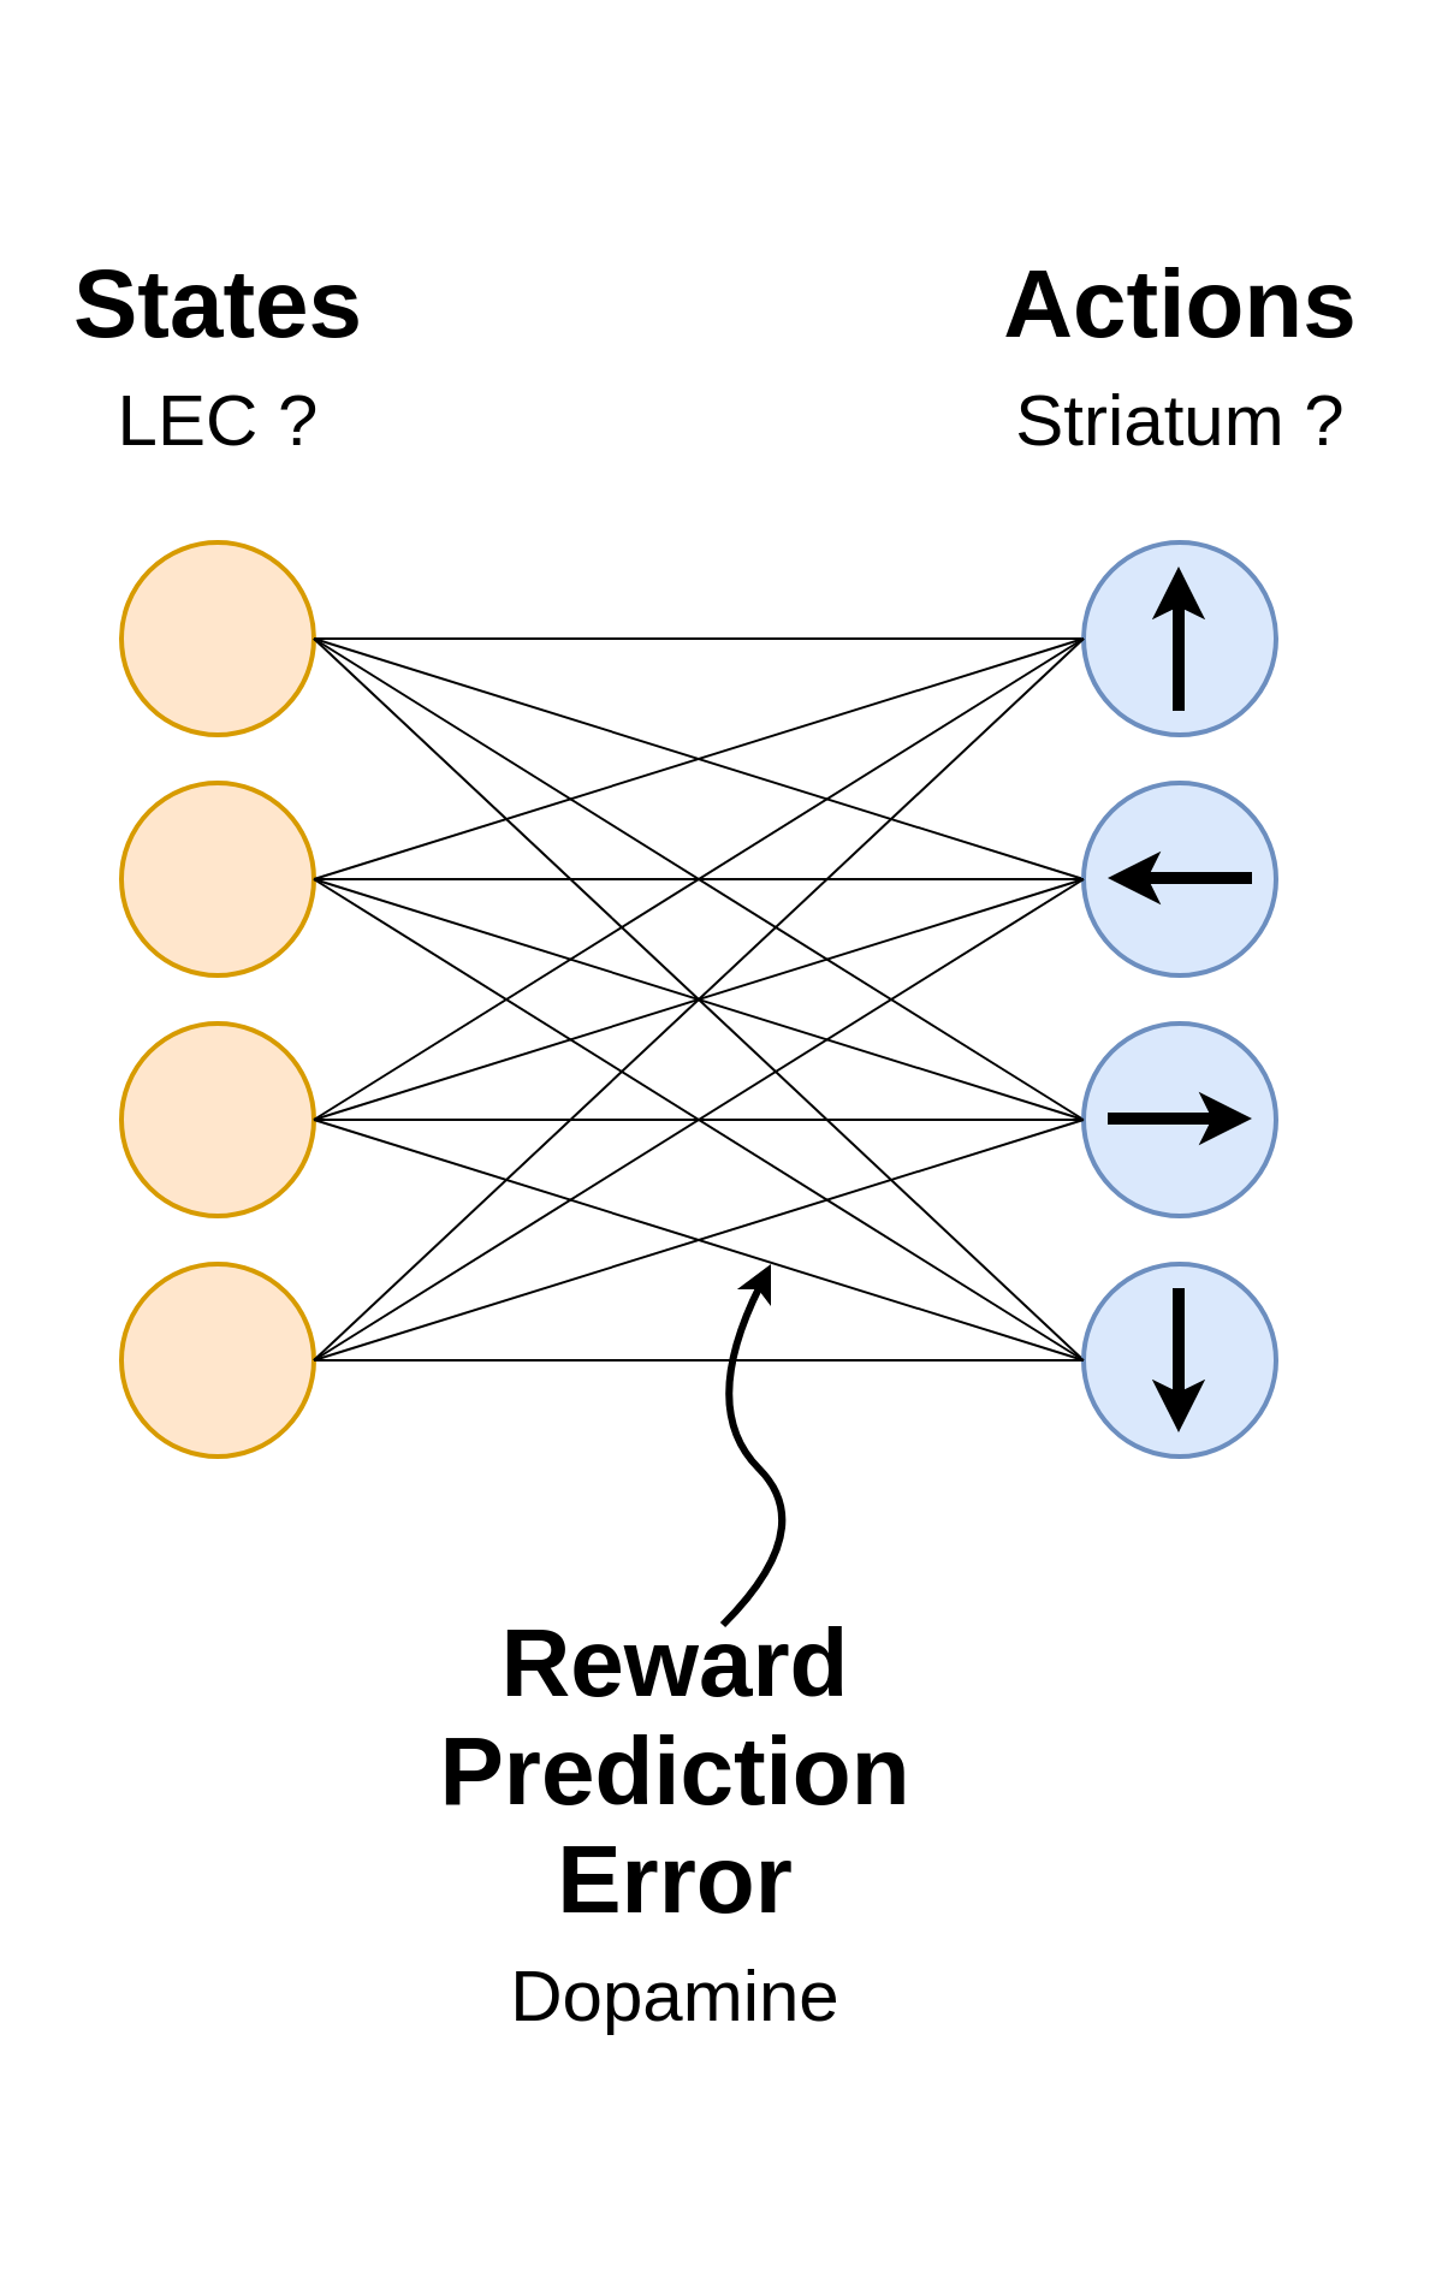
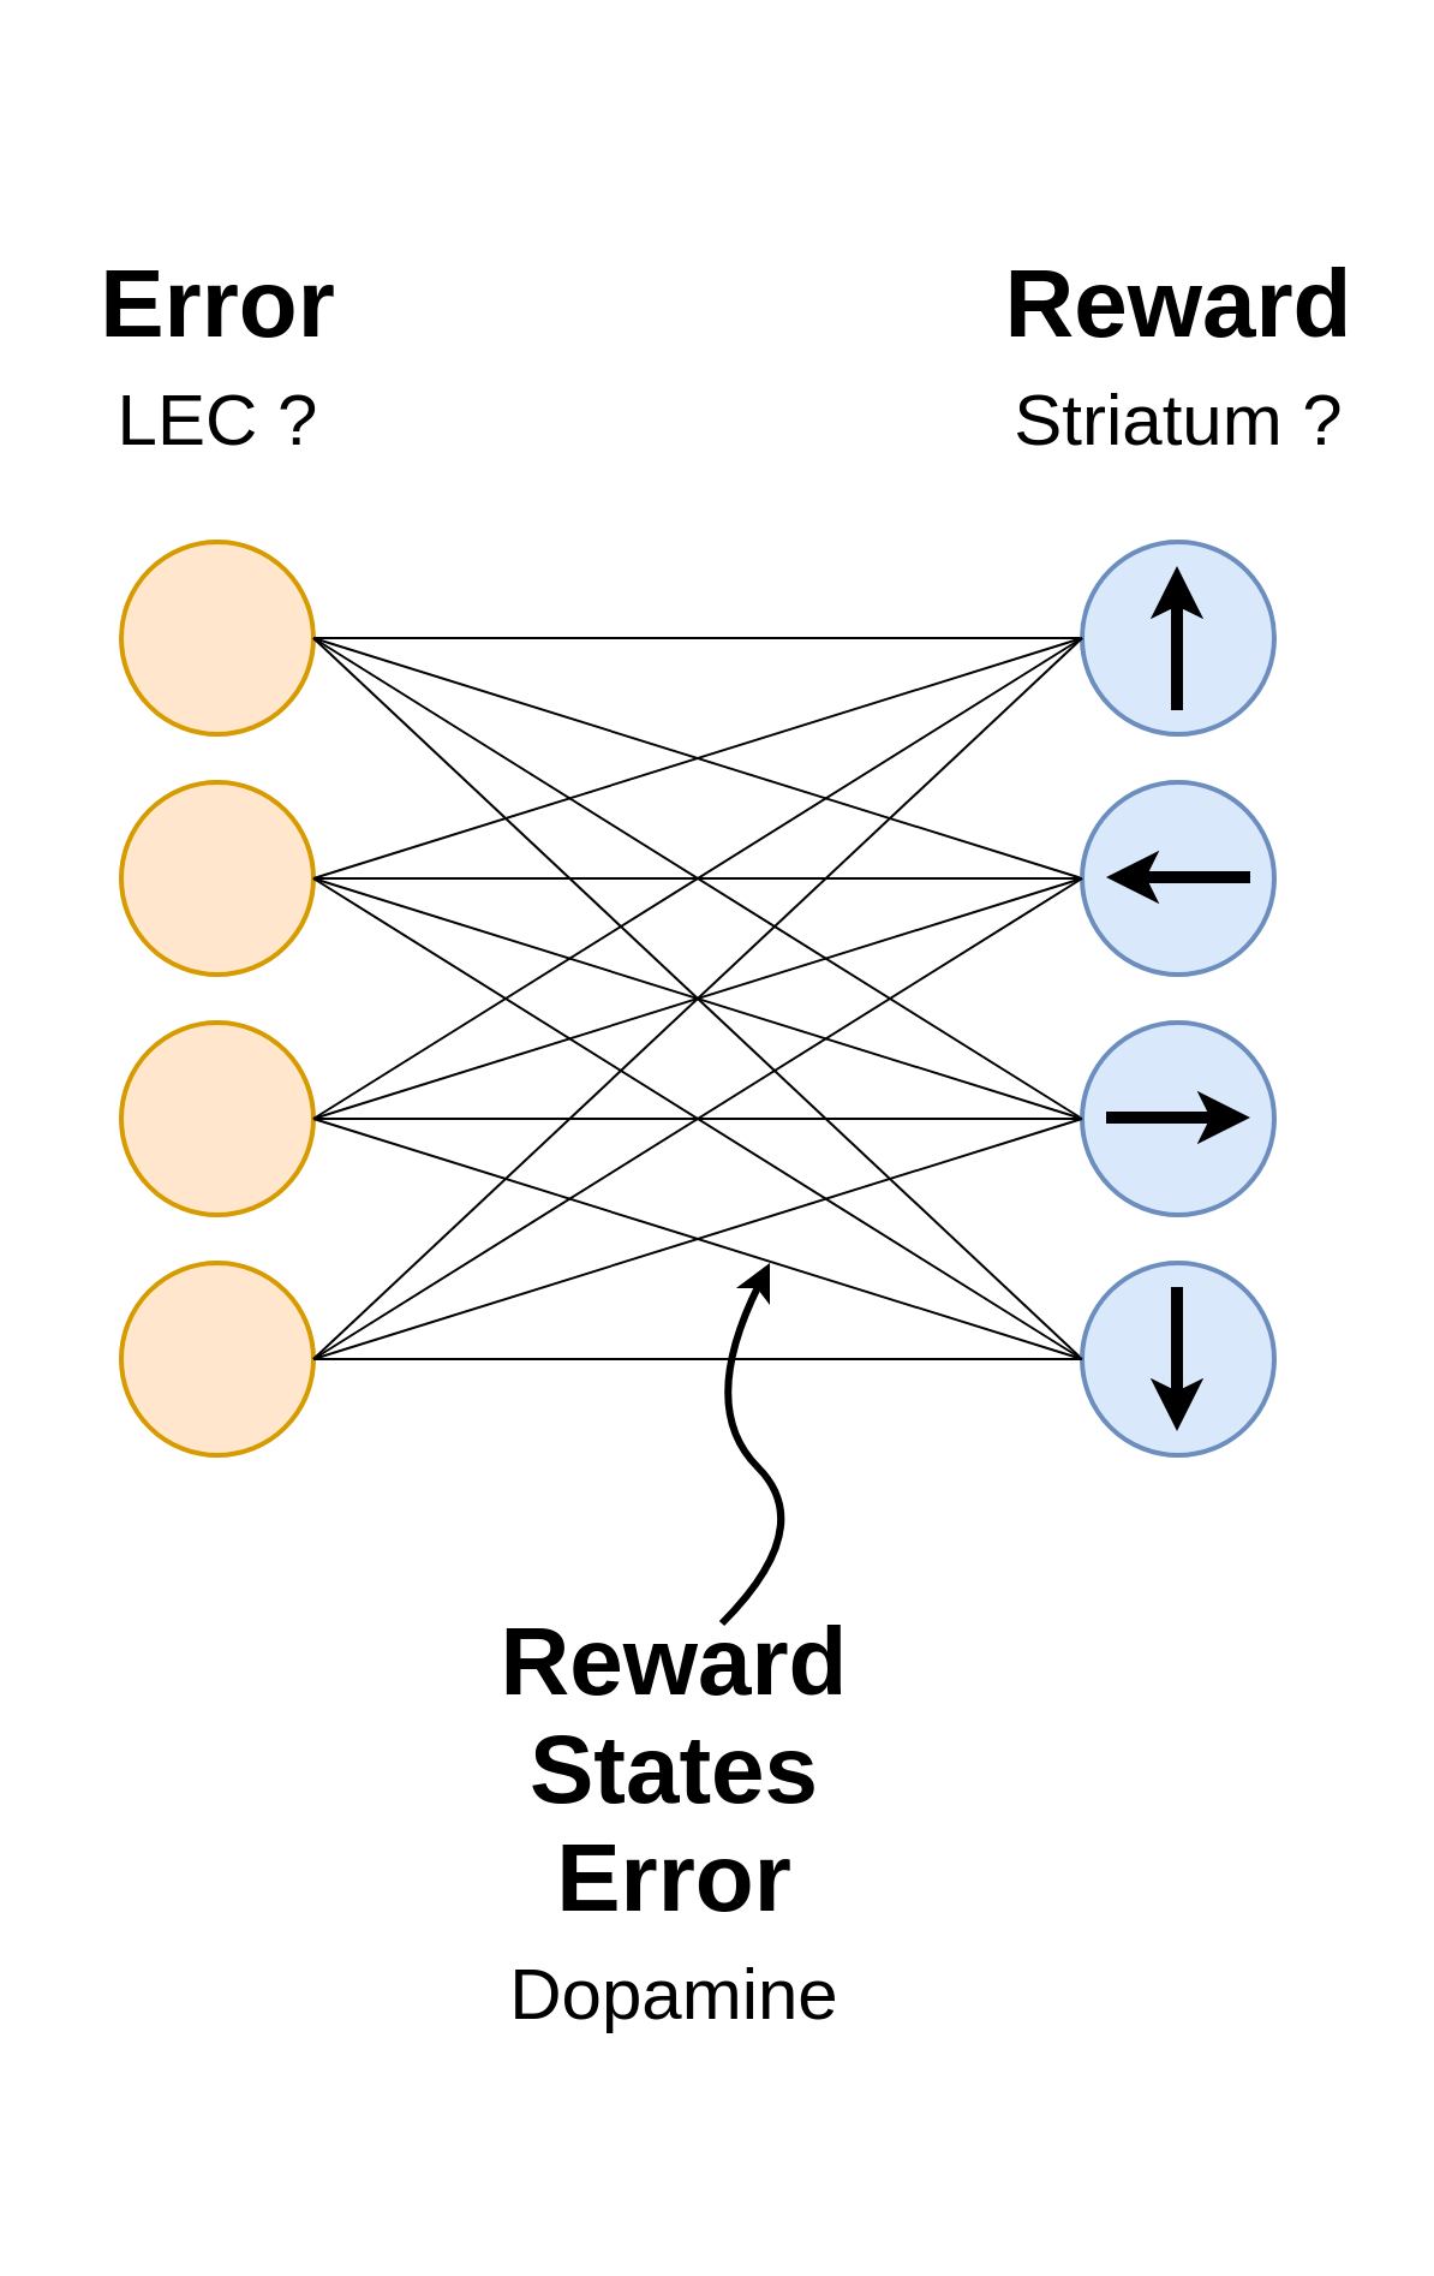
  <mxCell id="0" />
  <mxCell id="1" parent="0" />
  <mxCell id="2" value="" style="group" vertex="1" connectable="0" parent="1"><mxGeometry x="50" y="225" width="80" height="380" as="geometry" /></mxCell>
  <mxCell id="3" value="" style="ellipse;whiteSpace=wrap;html=1;aspect=fixed;fillColor=#ffe6cc;strokeColor=#d79b00;strokeWidth=2;" vertex="1" parent="2"><mxGeometry width="80" height="80" as="geometry" /></mxCell>
  <mxCell id="4" value="" style="ellipse;whiteSpace=wrap;html=1;aspect=fixed;fillColor=#ffe6cc;strokeColor=#d79b00;strokeWidth=2;" vertex="1" parent="2"><mxGeometry y="100" width="80" height="80" as="geometry" /></mxCell>
  <mxCell id="5" value="" style="ellipse;whiteSpace=wrap;html=1;aspect=fixed;fillColor=#ffe6cc;strokeColor=#d79b00;strokeWidth=2;" vertex="1" parent="2"><mxGeometry y="200" width="80" height="80" as="geometry" /></mxCell>
  <mxCell id="6" value="" style="ellipse;whiteSpace=wrap;html=1;aspect=fixed;fillColor=#ffe6cc;strokeColor=#d79b00;strokeWidth=2;" vertex="1" parent="2"><mxGeometry y="300" width="80" height="80" as="geometry" /></mxCell>
  <mxCell id="7" value="" style="endArrow=none;html=1;rounded=0;exitX=1;exitY=0.5;exitDx=0;exitDy=0;entryX=0;entryY=0.5;entryDx=0;entryDy=0;strokeWidth=1;" edge="1" parent="1" source="3" target="13"><mxGeometry width="50" height="50" relative="1" as="geometry"><mxPoint x="240" y="405" as="sourcePoint" /><mxPoint x="290" y="355" as="targetPoint" /></mxGeometry></mxCell>
  <mxCell id="8" value="" style="endArrow=none;html=1;rounded=0;exitX=1;exitY=0.5;exitDx=0;exitDy=0;entryX=0;entryY=0.5;entryDx=0;entryDy=0;" edge="1" parent="1" source="3" target="16"><mxGeometry width="50" height="50" relative="1" as="geometry"><mxPoint x="140" y="275" as="sourcePoint" /><mxPoint x="460" y="275" as="targetPoint" /></mxGeometry></mxCell>
  <mxCell id="9" value="" style="endArrow=none;html=1;rounded=0;exitX=1;exitY=0.5;exitDx=0;exitDy=0;entryX=0;entryY=0.5;entryDx=0;entryDy=0;" edge="1" parent="1" source="3" target="19"><mxGeometry width="50" height="50" relative="1" as="geometry"><mxPoint x="140" y="275" as="sourcePoint" /><mxPoint x="460" y="375" as="targetPoint" /></mxGeometry></mxCell>
  <mxCell id="10" value="" style="endArrow=none;html=1;rounded=0;exitX=1;exitY=0.5;exitDx=0;exitDy=0;entryX=0;entryY=0.5;entryDx=0;entryDy=0;" edge="1" parent="1" source="3" target="22"><mxGeometry width="50" height="50" relative="1" as="geometry"><mxPoint x="150" y="285" as="sourcePoint" /><mxPoint x="470" y="385" as="targetPoint" /></mxGeometry></mxCell>
  <mxCell id="11" value="" style="group" vertex="1" connectable="0" parent="1"><mxGeometry x="450" y="225" width="80" height="380" as="geometry" /></mxCell>
  <mxCell id="12" value="" style="group" vertex="1" connectable="0" parent="11"><mxGeometry width="80" height="80" as="geometry" /></mxCell>
  <mxCell id="13" value="&lt;p style=&quot;line-height: 100%;&quot;&gt;&lt;br&gt;&lt;/p&gt;" style="ellipse;whiteSpace=wrap;html=1;aspect=fixed;fillColor=#dae8fc;strokeColor=#6c8ebf;strokeWidth=2;container=0;" vertex="1" parent="12"><mxGeometry width="80" height="80" as="geometry" /></mxCell>
  <mxCell id="14" value="" style="endArrow=classic;html=1;rounded=0;fontSize=70;strokeWidth=5;endFill=1;" edge="1" parent="12"><mxGeometry x="-1" y="100" width="50" height="50" relative="1" as="geometry"><mxPoint x="39.5" y="70" as="sourcePoint" /><mxPoint x="39.5" y="10" as="targetPoint" /><mxPoint as="offset" /></mxGeometry></mxCell>
  <mxCell id="15" value="" style="group" vertex="1" connectable="0" parent="11"><mxGeometry y="100" width="80" height="80" as="geometry" /></mxCell>
  <mxCell id="16" value="&lt;p style=&quot;line-height: 0%;&quot;&gt;&lt;br&gt;&lt;/p&gt;" style="ellipse;whiteSpace=wrap;html=1;aspect=fixed;fillColor=#dae8fc;strokeColor=#6c8ebf;strokeWidth=2;container=0;" vertex="1" parent="15"><mxGeometry width="80" height="80" as="geometry" /></mxCell>
  <mxCell id="17" value="" style="endArrow=classic;html=1;rounded=0;fontSize=70;strokeWidth=5;endFill=1;" edge="1" parent="15"><mxGeometry x="-1" y="100" width="50" height="50" relative="1" as="geometry"><mxPoint x="70" y="39.5" as="sourcePoint" /><mxPoint x="10" y="39.5" as="targetPoint" /><mxPoint as="offset" /></mxGeometry></mxCell>
  <mxCell id="18" value="" style="group" vertex="1" connectable="0" parent="11"><mxGeometry y="200" width="80" height="80" as="geometry" /></mxCell>
  <mxCell id="19" value="&lt;p style=&quot;line-height: 100%;&quot;&gt;&lt;br&gt;&lt;/p&gt;" style="ellipse;whiteSpace=wrap;html=1;aspect=fixed;fillColor=#dae8fc;strokeColor=#6c8ebf;strokeWidth=2;container=0;" vertex="1" parent="18"><mxGeometry width="80" height="80" as="geometry" /></mxCell>
  <mxCell id="20" value="" style="endArrow=classic;html=1;rounded=0;fontSize=70;strokeWidth=5;endFill=1;" edge="1" parent="18"><mxGeometry x="-1" y="100" width="50" height="50" relative="1" as="geometry"><mxPoint x="10" y="39.5" as="sourcePoint" /><mxPoint x="70" y="39.5" as="targetPoint" /><mxPoint as="offset" /></mxGeometry></mxCell>
  <mxCell id="21" value="" style="group" vertex="1" connectable="0" parent="11"><mxGeometry y="300" width="80" height="80" as="geometry" /></mxCell>
  <mxCell id="22" value="&lt;p style=&quot;line-height: 0%;&quot;&gt;&lt;br&gt;&lt;/p&gt;" style="ellipse;whiteSpace=wrap;html=1;aspect=fixed;fillColor=#dae8fc;strokeColor=#6c8ebf;strokeWidth=2;container=0;" vertex="1" parent="21"><mxGeometry width="80" height="80" as="geometry" /></mxCell>
  <mxCell id="23" value="" style="endArrow=classic;html=1;rounded=0;fontSize=70;strokeWidth=5;endFill=1;" edge="1" parent="21"><mxGeometry x="-1" y="100" width="50" height="50" relative="1" as="geometry"><mxPoint x="39.5" y="10" as="sourcePoint" /><mxPoint x="39.5" y="70" as="targetPoint" /><mxPoint as="offset" /></mxGeometry></mxCell>
- <mxCell id="24" value="&lt;p style=&quot;line-height: 50%;&quot;&gt;&lt;font style=&quot;&quot;&gt;&lt;b style=&quot;font-size: 40px;&quot;&gt;States&lt;br&gt;&lt;/b&gt;&lt;font style=&quot;font-size: 30px;&quot;&gt;LEC ?&lt;/font&gt;&lt;br&gt;&lt;/font&gt;&lt;/p&gt;" style="text;html=1;align=center;verticalAlign=middle;resizable=0;points=[];autosize=1;strokeColor=none;fillColor=none;fontSize=70;" vertex="1" parent="1"><mxGeometry x="20" y="20" width="140" height="250" as="geometry" /></mxCell>
- <mxCell id="25" value="&lt;p style=&quot;line-height: 50%;&quot;&gt;&lt;font style=&quot;&quot;&gt;&lt;span style=&quot;font-size: 40px;&quot;&gt;&lt;b&gt;Actions&lt;/b&gt;&lt;/span&gt;&lt;br&gt;&lt;font style=&quot;font-size: 30px;&quot;&gt;Striatum ?&lt;/font&gt;&lt;br&gt;&lt;/font&gt;&lt;/p&gt;" style="text;html=1;align=center;verticalAlign=middle;resizable=0;points=[];autosize=1;strokeColor=none;fillColor=none;fontSize=70;" vertex="1" parent="1"><mxGeometry x="405" y="20" width="170" height="250" as="geometry" /></mxCell>
+ <mxCell id="24" value="&lt;p style=&quot;line-height: 50%;&quot;&gt;&lt;font style=&quot;&quot;&gt;&lt;b style=&quot;font-size: 40px;&quot;&gt;Error&lt;br&gt;&lt;/b&gt;&lt;font style=&quot;font-size: 30px;&quot;&gt;LEC ?&lt;/font&gt;&lt;br&gt;&lt;/font&gt;&lt;/p&gt;" style="text;html=1;align=center;verticalAlign=middle;resizable=0;points=[];autosize=1;strokeColor=none;fillColor=none;fontSize=70;" vertex="1" parent="1"><mxGeometry x="20" y="20" width="140" height="250" as="geometry" /></mxCell>
+ <mxCell id="25" value="&lt;p style=&quot;line-height: 50%;&quot;&gt;&lt;font style=&quot;&quot;&gt;&lt;span style=&quot;font-size: 40px;&quot;&gt;&lt;b&gt;Reward&lt;/b&gt;&lt;/span&gt;&lt;br&gt;&lt;font style=&quot;font-size: 30px;&quot;&gt;Striatum ?&lt;/font&gt;&lt;br&gt;&lt;/font&gt;&lt;/p&gt;" style="text;html=1;align=center;verticalAlign=middle;resizable=0;points=[];autosize=1;strokeColor=none;fillColor=none;fontSize=70;" vertex="1" parent="1"><mxGeometry x="405" y="20" width="170" height="250" as="geometry" /></mxCell>
  <mxCell id="26" value="" style="endArrow=none;html=1;rounded=0;entryX=0;entryY=0.5;entryDx=0;entryDy=0;strokeWidth=1;" edge="1" parent="1" target="13"><mxGeometry width="50" height="50" relative="1" as="geometry"><mxPoint x="130" y="365" as="sourcePoint" /><mxPoint x="460" y="275" as="targetPoint" /></mxGeometry></mxCell>
  <mxCell id="27" value="" style="endArrow=none;html=1;rounded=0;entryX=0;entryY=0.5;entryDx=0;entryDy=0;" edge="1" parent="1" target="16"><mxGeometry width="50" height="50" relative="1" as="geometry"><mxPoint x="130" y="365" as="sourcePoint" /><mxPoint x="460" y="375" as="targetPoint" /></mxGeometry></mxCell>
  <mxCell id="28" value="" style="endArrow=none;html=1;rounded=0;entryX=0;entryY=0.5;entryDx=0;entryDy=0;" edge="1" parent="1" target="19"><mxGeometry width="50" height="50" relative="1" as="geometry"><mxPoint x="130" y="365" as="sourcePoint" /><mxPoint x="460" y="475" as="targetPoint" /></mxGeometry></mxCell>
  <mxCell id="29" value="" style="endArrow=none;html=1;rounded=0;exitX=1;exitY=0.5;exitDx=0;exitDy=0;entryX=0;entryY=0.5;entryDx=0;entryDy=0;" edge="1" parent="1" source="4" target="22"><mxGeometry width="50" height="50" relative="1" as="geometry"><mxPoint x="140" y="275" as="sourcePoint" /><mxPoint x="460" y="575" as="targetPoint" /></mxGeometry></mxCell>
  <mxCell id="30" value="" style="endArrow=none;html=1;rounded=0;entryX=0;entryY=0.5;entryDx=0;entryDy=0;strokeWidth=1;" edge="1" parent="1" target="13"><mxGeometry width="50" height="50" relative="1" as="geometry"><mxPoint x="130" y="465" as="sourcePoint" /><mxPoint x="460" y="275" as="targetPoint" /></mxGeometry></mxCell>
  <mxCell id="31" value="" style="endArrow=none;html=1;rounded=0;entryX=0;entryY=0.5;entryDx=0;entryDy=0;exitX=1;exitY=0.5;exitDx=0;exitDy=0;" edge="1" parent="1" source="5" target="16"><mxGeometry width="50" height="50" relative="1" as="geometry"><mxPoint x="140" y="375" as="sourcePoint" /><mxPoint x="460" y="375" as="targetPoint" /></mxGeometry></mxCell>
  <mxCell id="32" value="" style="endArrow=none;html=1;rounded=0;entryX=0;entryY=0.5;entryDx=0;entryDy=0;" edge="1" parent="1" target="19"><mxGeometry width="50" height="50" relative="1" as="geometry"><mxPoint x="130" y="465" as="sourcePoint" /><mxPoint x="460" y="475" as="targetPoint" /></mxGeometry></mxCell>
  <mxCell id="33" value="" style="endArrow=none;html=1;rounded=0;exitX=1;exitY=0.5;exitDx=0;exitDy=0;entryX=0;entryY=0.5;entryDx=0;entryDy=0;" edge="1" parent="1" source="5" target="22"><mxGeometry width="50" height="50" relative="1" as="geometry"><mxPoint x="140" y="375" as="sourcePoint" /><mxPoint x="460" y="575" as="targetPoint" /></mxGeometry></mxCell>
  <mxCell id="34" value="" style="endArrow=none;html=1;rounded=0;entryX=0;entryY=0.5;entryDx=0;entryDy=0;strokeWidth=1;" edge="1" parent="1" target="13"><mxGeometry width="50" height="50" relative="1" as="geometry"><mxPoint x="130" y="565" as="sourcePoint" /><mxPoint x="460" y="275" as="targetPoint" /></mxGeometry></mxCell>
  <mxCell id="35" value="" style="endArrow=none;html=1;rounded=0;entryX=0;entryY=0.5;entryDx=0;entryDy=0;exitX=1;exitY=0.5;exitDx=0;exitDy=0;" edge="1" parent="1" source="6" target="16"><mxGeometry width="50" height="50" relative="1" as="geometry"><mxPoint x="140" y="475" as="sourcePoint" /><mxPoint x="460" y="375" as="targetPoint" /></mxGeometry></mxCell>
  <mxCell id="36" value="" style="endArrow=none;html=1;rounded=0;entryX=0;entryY=0.5;entryDx=0;entryDy=0;" edge="1" parent="1" target="19"><mxGeometry width="50" height="50" relative="1" as="geometry"><mxPoint x="130" y="565" as="sourcePoint" /><mxPoint x="460" y="475" as="targetPoint" /></mxGeometry></mxCell>
  <mxCell id="37" value="" style="endArrow=none;html=1;rounded=0;exitX=1;exitY=0.5;exitDx=0;exitDy=0;entryX=0;entryY=0.5;entryDx=0;entryDy=0;" edge="1" parent="1" source="6" target="22"><mxGeometry width="50" height="50" relative="1" as="geometry"><mxPoint x="140" y="475" as="sourcePoint" /><mxPoint x="460" y="575" as="targetPoint" /></mxGeometry></mxCell>
  <mxCell id="38" value="" style="curved=1;endArrow=classic;html=1;rounded=0;strokeWidth=3;fontSize=30;fontColor=#000000;" edge="1" parent="1"><mxGeometry x="-0.414" y="351" width="50" height="50" relative="1" as="geometry"><mxPoint x="300" y="675" as="sourcePoint" /><mxPoint x="320" y="525" as="targetPoint" /><Array as="points"><mxPoint x="340" y="635" /><mxPoint x="290" y="585" /></Array><mxPoint x="268" y="102" as="offset" /></mxGeometry></mxCell>
- <mxCell id="39" value="&lt;p style=&quot;line-height: 50%;&quot;&gt;&lt;font style=&quot;&quot;&gt;&lt;b style=&quot;font-size: 40px;&quot;&gt;Reward&lt;br&gt;Prediction&lt;br&gt;Error&lt;br&gt;&lt;/b&gt;&lt;span style=&quot;font-size: 30px;&quot;&gt;Dopamine&lt;/span&gt;&lt;/font&gt;&lt;/p&gt;" style="text;html=1;align=center;verticalAlign=middle;resizable=0;points=[];autosize=1;strokeColor=none;fillColor=none;fontSize=70;" vertex="1" parent="1"><mxGeometry x="170" y="585" width="220" height="340" as="geometry" /></mxCell>
+ <mxCell id="39" value="&lt;p style=&quot;line-height: 50%;&quot;&gt;&lt;font style=&quot;&quot;&gt;&lt;b style=&quot;font-size: 40px;&quot;&gt;Reward&lt;br&gt;States&lt;br&gt;Error&lt;br&gt;&lt;/b&gt;&lt;span style=&quot;font-size: 30px;&quot;&gt;Dopamine&lt;/span&gt;&lt;/font&gt;&lt;/p&gt;" style="text;html=1;align=center;verticalAlign=middle;resizable=0;points=[];autosize=1;strokeColor=none;fillColor=none;fontSize=70;" vertex="1" parent="1"><mxGeometry x="170" y="585" width="220" height="340" as="geometry" /></mxCell>
